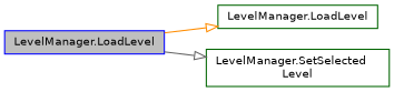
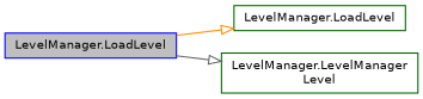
  digraph {
    rankdir=LR
    node [color=darkgreen fillcolor=white fontname=Helvetica fontsize=10 shape=record style=filled]
    edge [fontname=Helvetica fontsize=10 labelfontname=Helvetica labelfontsize=10 style=solid arrowhead=onormal]
    n1 [color=blue fillcolor=grey75 fontcolor=black height=0.2 label="LevelManager.LoadLevel" width=0.4]
    n2 [height=0.2 label="LevelManager.LoadLevel" width=0.4]
-   n3 [height=0.2 label="LevelManager.SetSelected\lLevel" width=0.4]
+   n3 [height=0.2 label="LevelManager.LevelManager\lLevel" width=0.4]
    n1 -> n2 [color=darkorange]
    n1 -> n3 [color=gray40]
  }
